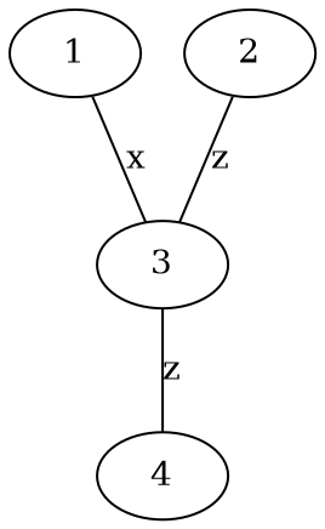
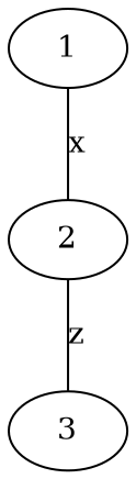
  graph {
    n1 [label=1]
    n2 [label=2]
    n3 [label=3]
-   n4 [label=4]
-   n1 -- n3 [label=x]
+   n1 -- n2 [label=x]
    n2 -- n3 [label=z]
-   n3 -- n4 [label=z]
  }
